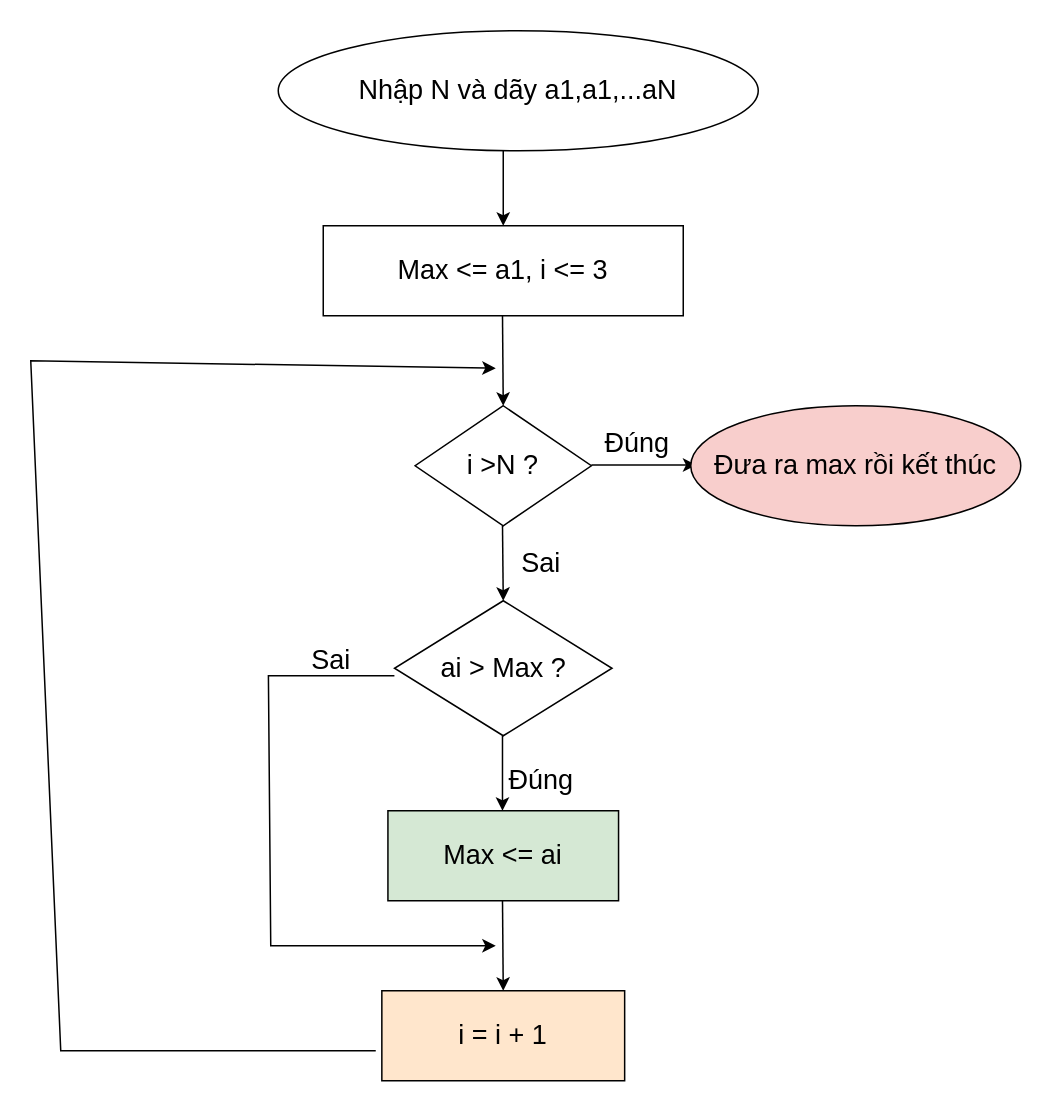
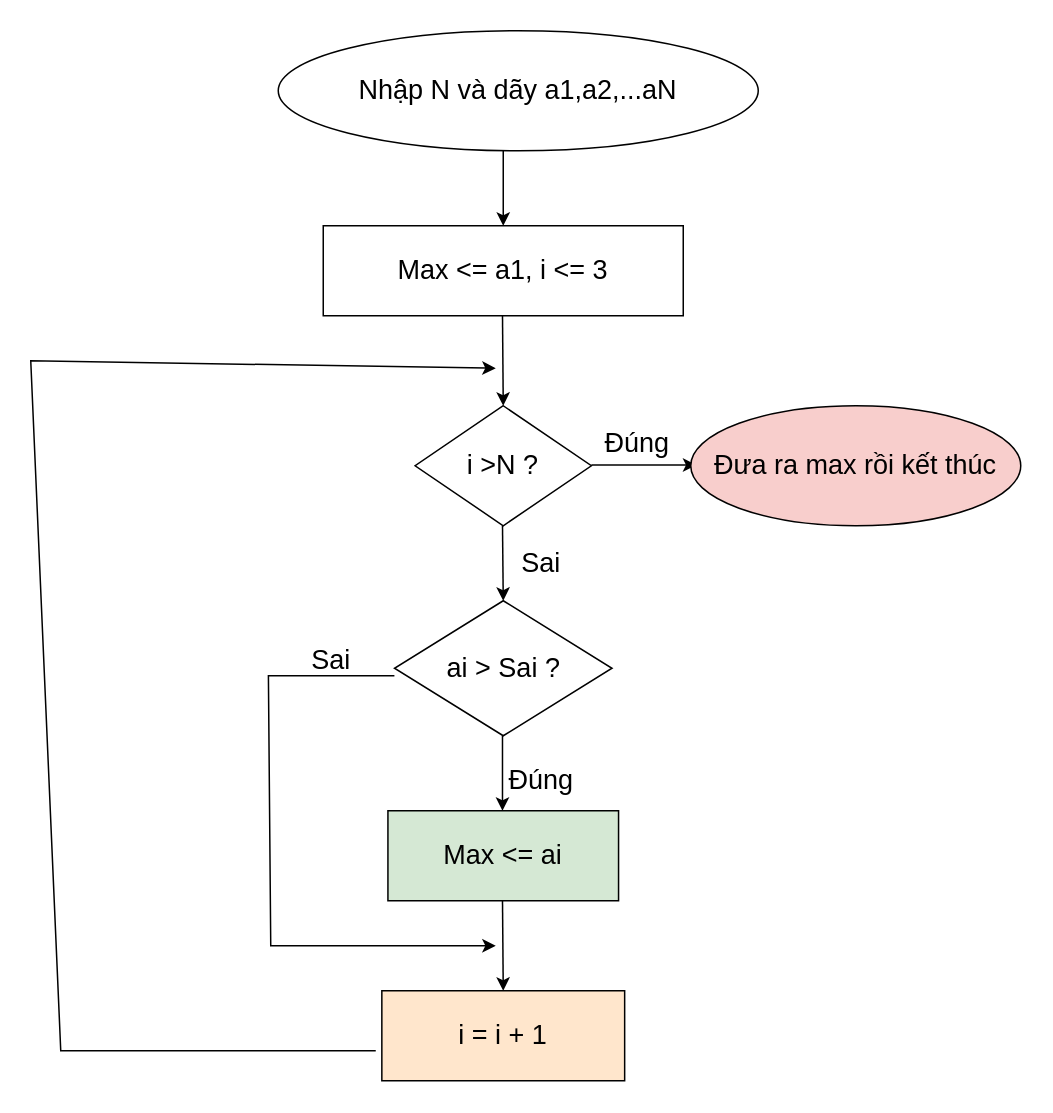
  <mxCell id="0" />
  <mxCell id="1" parent="0" />
- <mxCell id="2" value="&lt;font style=&quot;font-size: 18px;&quot;&gt;Nhập N và dãy a1,a1,...aN&lt;/font&gt;" style="ellipse;whiteSpace=wrap;html=1;" vertex="1" parent="1"><mxGeometry x="185" y="20" width="320" height="80" as="geometry" /></mxCell>
+ <mxCell id="2" value="&lt;font style=&quot;font-size: 18px;&quot;&gt;Nhập N và dãy a1,a2,...aN&lt;/font&gt;" style="ellipse;whiteSpace=wrap;html=1;" vertex="1" parent="1"><mxGeometry x="185" y="20" width="320" height="80" as="geometry" /></mxCell>
  <mxCell id="3" value="&lt;font style=&quot;font-size: 18px;&quot;&gt;Max &amp;lt;= a1, i &amp;lt;= 3&lt;/font&gt;" style="rounded=0;whiteSpace=wrap;html=1;" vertex="1" parent="1"><mxGeometry x="215" y="150" width="240" height="60" as="geometry" /></mxCell>
  <mxCell id="4" value="" style="endArrow=classic;html=1;rounded=0;" edge="1" parent="1"><mxGeometry width="50" height="50" relative="1" as="geometry"><mxPoint x="335" y="100" as="sourcePoint" /><mxPoint x="335" y="150" as="targetPoint" /></mxGeometry></mxCell>
  <mxCell id="5" value="&lt;font style=&quot;font-size: 18px;&quot;&gt;i &amp;gt;N ?&lt;/font&gt;" style="rhombus;whiteSpace=wrap;html=1;" vertex="1" parent="1"><mxGeometry x="276.25" y="270" width="117.5" height="80" as="geometry" /></mxCell>
  <mxCell id="6" value="" style="endArrow=classic;html=1;rounded=0;fontSize=18;" edge="1" parent="1"><mxGeometry width="50" height="50" relative="1" as="geometry"><mxPoint x="334.5" y="210" as="sourcePoint" /><mxPoint x="335" y="270" as="targetPoint" /></mxGeometry></mxCell>
  <mxCell id="7" value="" style="endArrow=classic;html=1;rounded=0;fontSize=18;" edge="1" parent="1"><mxGeometry width="50" height="50" relative="1" as="geometry"><mxPoint x="393.75" y="309.5" as="sourcePoint" /><mxPoint x="463.75" y="309.5" as="targetPoint" /><Array as="points"><mxPoint x="423.75" y="309.5" /></Array></mxGeometry></mxCell>
  <mxCell id="8" value="Đúng" style="text;html=1;align=center;verticalAlign=middle;resizable=0;points=[];autosize=1;strokeColor=none;fillColor=none;fontSize=18;" vertex="1" parent="1"><mxGeometry x="393.75" y="280" width="60" height="30" as="geometry" /></mxCell>
  <mxCell id="9" value="Đưa ra max rồi kết thúc" style="ellipse;whiteSpace=wrap;html=1;fontSize=18;fillColor=#f8cecc;" vertex="1" parent="1"><mxGeometry x="460" y="270" width="220" height="80" as="geometry" /></mxCell>
- <mxCell id="10" value="ai &amp;gt; Max ?" style="rhombus;whiteSpace=wrap;html=1;fontSize=18;" vertex="1" parent="1"><mxGeometry x="262.5" y="400" width="145" height="90" as="geometry" /></mxCell>
+ <mxCell id="10" value="ai &amp;gt; Sai ?" style="rhombus;whiteSpace=wrap;html=1;fontSize=18;" vertex="1" parent="1"><mxGeometry x="262.5" y="400" width="145" height="90" as="geometry" /></mxCell>
  <mxCell id="11" value="" style="endArrow=classic;html=1;rounded=0;fontSize=18;" edge="1" parent="1"><mxGeometry width="50" height="50" relative="1" as="geometry"><mxPoint x="334.5" y="350" as="sourcePoint" /><mxPoint x="335" y="400" as="targetPoint" /></mxGeometry></mxCell>
  <mxCell id="12" value="Max &amp;lt;= ai" style="rounded=0;whiteSpace=wrap;html=1;fontSize=18;fillColor=#d5e8d4;" vertex="1" parent="1"><mxGeometry x="258.12" y="540" width="153.75" height="60" as="geometry" /></mxCell>
  <mxCell id="13" value="i = i + 1" style="rounded=0;whiteSpace=wrap;html=1;fontSize=18;fillColor=#ffe6cc;" vertex="1" parent="1"><mxGeometry x="254.06" y="660" width="161.88" height="60" as="geometry" /></mxCell>
  <mxCell id="14" value="" style="endArrow=classic;html=1;rounded=0;fontSize=18;" edge="1" parent="1"><mxGeometry width="50" height="50" relative="1" as="geometry"><mxPoint x="334.49" y="490" as="sourcePoint" /><mxPoint x="334.49" y="540" as="targetPoint" /><Array as="points" /></mxGeometry></mxCell>
  <mxCell id="15" value="" style="endArrow=classic;html=1;rounded=0;fontSize=18;" edge="1" parent="1"><mxGeometry width="50" height="50" relative="1" as="geometry"><mxPoint x="334.5" y="600" as="sourcePoint" /><mxPoint x="335" y="660" as="targetPoint" /></mxGeometry></mxCell>
  <mxCell id="16" value="" style="endArrow=classic;html=1;rounded=0;fontSize=18;" edge="1" parent="1"><mxGeometry width="50" height="50" relative="1" as="geometry"><mxPoint x="262.44" y="450" as="sourcePoint" /><mxPoint x="330" y="630" as="targetPoint" /><Array as="points"><mxPoint x="178.44" y="450" /><mxPoint x="180" y="630" /></Array></mxGeometry></mxCell>
  <mxCell id="17" value="Sai" style="text;html=1;align=center;verticalAlign=middle;resizable=0;points=[];autosize=1;strokeColor=none;fillColor=none;fontSize=18;" vertex="1" parent="1"><mxGeometry x="340" y="360" width="40" height="30" as="geometry" /></mxCell>
  <mxCell id="18" value="Đúng" style="text;html=1;align=center;verticalAlign=middle;resizable=0;points=[];autosize=1;strokeColor=none;fillColor=none;fontSize=18;" vertex="1" parent="1"><mxGeometry x="330" y="505" width="60" height="30" as="geometry" /></mxCell>
  <mxCell id="19" value="Sai" style="text;html=1;align=center;verticalAlign=middle;resizable=0;points=[];autosize=1;strokeColor=none;fillColor=none;fontSize=18;" vertex="1" parent="1"><mxGeometry x="200" y="425" width="40" height="30" as="geometry" /></mxCell>
  <mxCell id="20" value="" style="endArrow=classic;html=1;rounded=0;fontSize=18;" edge="1" parent="1"><mxGeometry width="50" height="50" relative="1" as="geometry"><mxPoint x="250" y="700" as="sourcePoint" /><mxPoint x="330" y="245" as="targetPoint" /><Array as="points"><mxPoint x="40" y="700" /><mxPoint x="20" y="240" /></Array></mxGeometry></mxCell>
